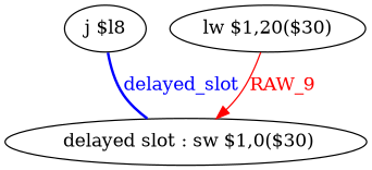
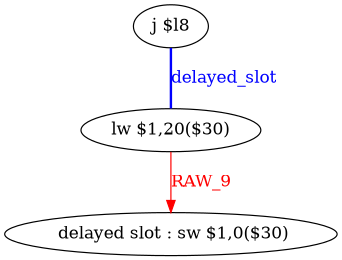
  digraph {
    node [shape=ellipse]
    n1 [label=" delayed slot : sw $1,0($30)"]
    n2 [label="j $l8"]
    n3 [label="lw $1,20($30)"]
-   n2 -> n1 [color=blue dir=none fontcolor=blue label=delayed_slot style=bold]
+   n2 -> n3 [color=blue dir=none fontcolor=blue label=delayed_slot style=bold]
    n3 -> n1 [color=red fontcolor=red label=RAW_9]
  }
